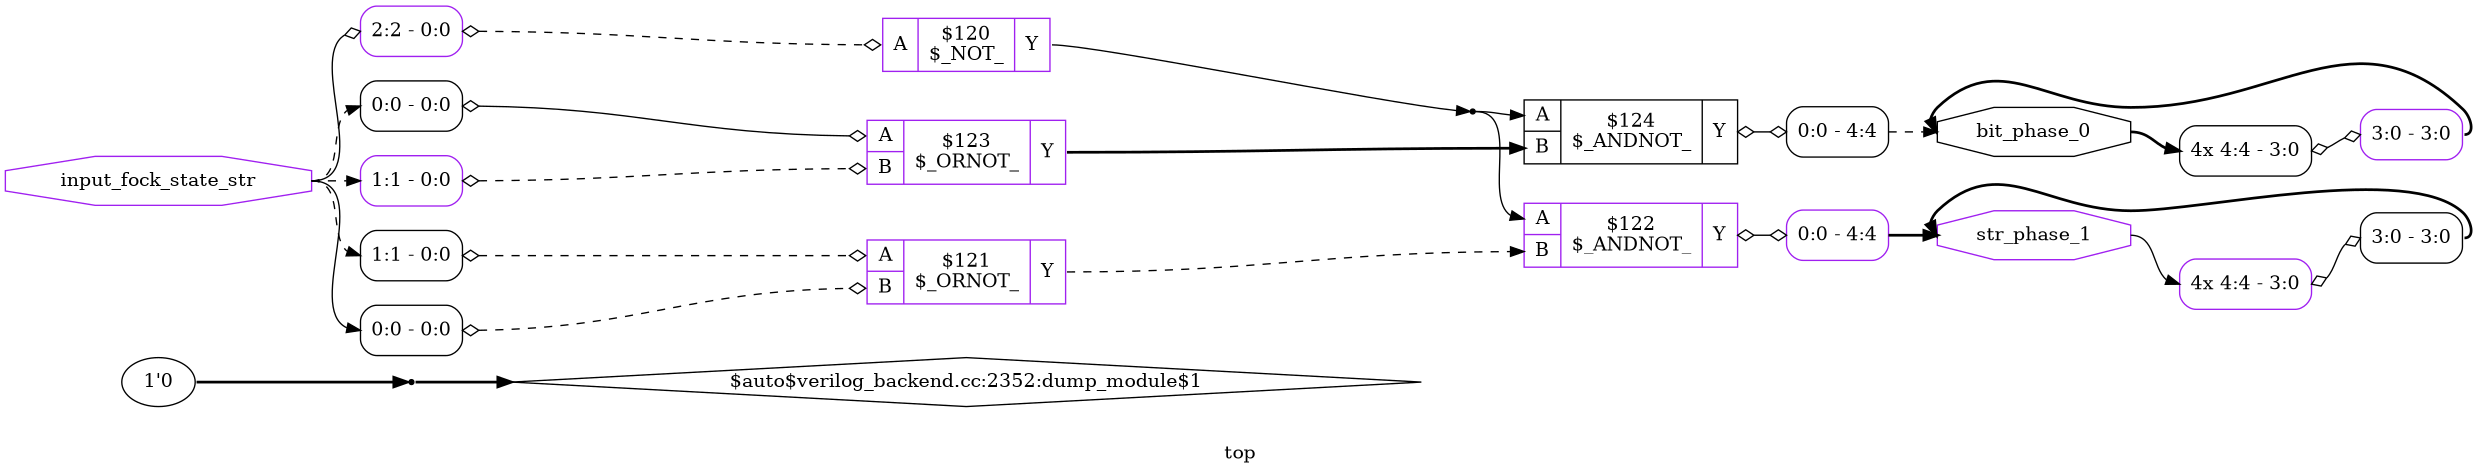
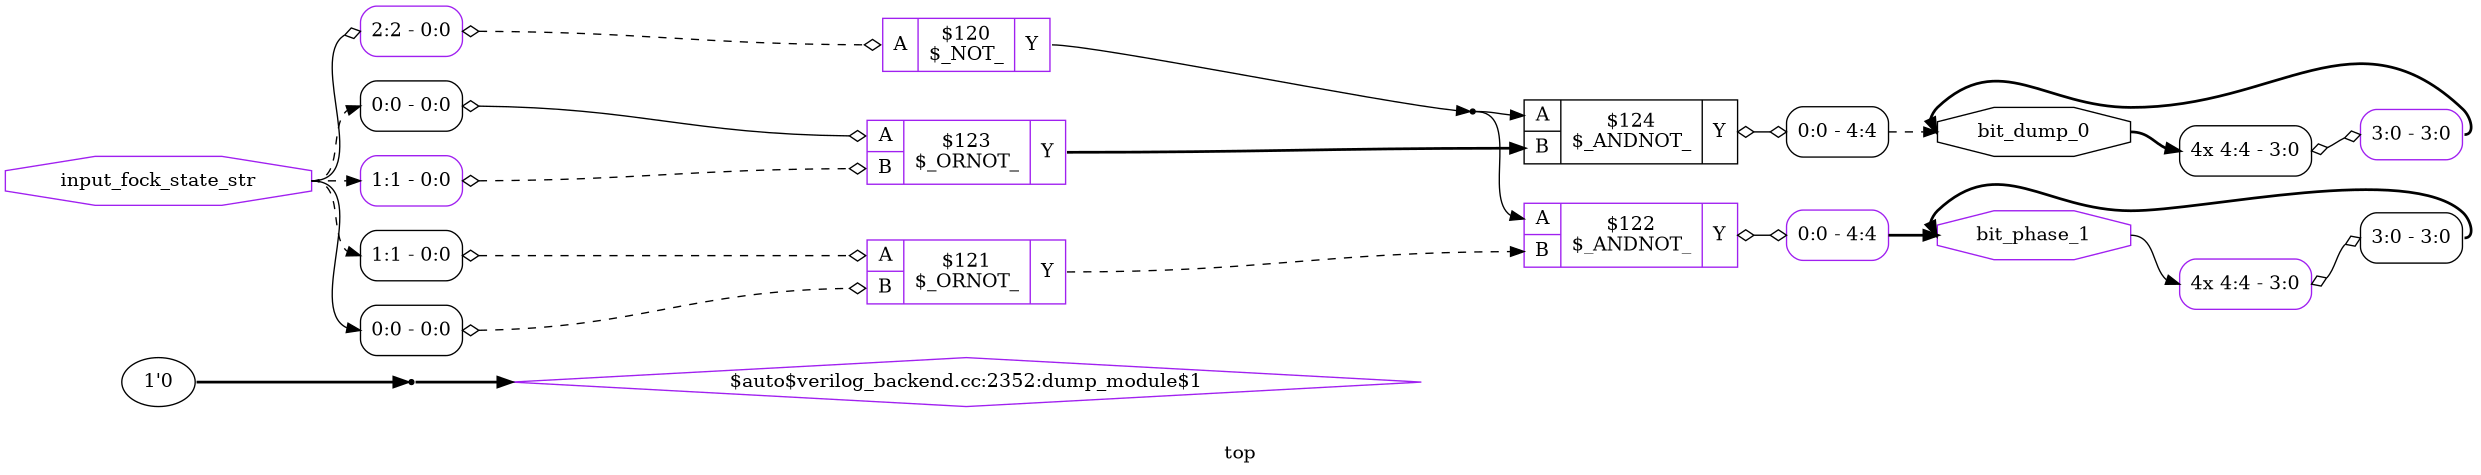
  digraph {
    label=top
    rankdir=LR
    remincross=true
    node [color=purple fontcolor=black shape=record]
    edge [color=black fontcolor=black headport=w style=solid tailport=e]
-   n4 [color=black label="$auto$verilog_backend.cc:2352:dump_module$1" shape=diamond]
-   n5 [color=black label=bit_phase_0 shape=octagon]
+   n4 [label="$auto$verilog_backend.cc:2352:dump_module$1" shape=diamond]
+   n5 [color=black label=bit_dump_0 shape=octagon]
    x9 [color=black label="<s3> 4x 4:4 - 3:0 " style=rounded]
    x10 [label="<s0> 3:0 - 3:0 " style=rounded]
-   n6 [label=str_phase_1 shape=octagon]
+   n6 [label=bit_phase_1 shape=octagon]
    x11 [label="<s3> 4x 4:4 - 3:0 " style=rounded]
    x12 [color=black label="<s0> 3:0 - 3:0 " style=rounded]
    n7 [label=input_fock_state_str shape=octagon]
    x0 [label="<s0> 2:2 - 0:0 " style=rounded]
    x1 [color=black label="<s0> 1:1 - 0:0 " style=rounded]
    x2 [color=black label="<s0> 0:0 - 0:0 " style=rounded]
    x4 [color=black label="<s0> 0:0 - 0:0 " style=rounded]
    x5 [label="<s0> 1:1 - 0:0 " style=rounded]
    c10 [label="{{<p8> A}|$120\n$_NOT_|{<p9> Y}}" fontcolor=""]
    c12 [label="{{<p8> A|<p11> B}|$121\n$_ORNOT_|{<p9> Y}}" fontcolor=""]
    c14 [label="{{<p8> A|<p11> B}|$123\n$_ORNOT_|{<p9> Y}}" fontcolor=""]
    n1 [color=black shape=point fontcolor=""]
    c13 [label="{{<p8> A|<p11> B}|$122\n$_ANDNOT_|{<p9> Y}}" fontcolor=""]
    c15 [color=black label="{{<p8> A|<p11> B}|$124\n$_ANDNOT_|{<p9> Y}}" fontcolor=""]
    x3 [label="<s0> 0:0 - 4:4 " style=rounded]
    x6 [color=black label="<s0> 0:0 - 4:4 " style=rounded]
    v7 [color=black label="1'0" fontcolor="" shape=""]
    x8 [color=black shape=point fontcolor=""]
    n5 -> x9 [headport="s3:w" style=bold]
    x9 -> x10 [arrowhead=odiamond arrowtail=odiamond dir=both]
    x10 -> n5 [style=bold tailport="s0:e"]
    n6 -> x11 [headport="s3:w"]
    x11 -> x12 [arrowhead=odiamond arrowtail=odiamond dir=both]
    x12 -> n6 [style=bold tailport="s0:e"]
    n7 -> x0 [arrowhead=odiamond headport="s0:w"]
    n7 -> x1 [headport="s0:w" style=dashed]
    n7 -> x2 [headport="s0:w"]
    n7 -> x4 [headport="s0:w" style=dashed]
    n7 -> x5 [headport="s0:w" style=dashed]
    x0 -> c10 [arrowhead=odiamond arrowtail=odiamond dir=both headport="p8:w" style=dashed]
    x1 -> c12 [arrowhead=odiamond arrowtail=odiamond dir=both headport="p8:w" style=dashed]
    x2 -> c12 [arrowhead=odiamond arrowtail=odiamond dir=both headport="p11:w" style=dashed]
    x4 -> c14 [arrowhead=odiamond arrowtail=odiamond dir=both headport="p8:w"]
    x5 -> c14 [arrowhead=odiamond arrowtail=odiamond dir=both headport="p11:w" style=dashed]
    c10 -> n1 [tailport="p9:e"]
    c12 -> c13 [headport="p11:w" style=dashed tailport="p9:e"]
    c14 -> c15 [headport="p11:w" style=bold tailport="p9:e"]
    n1 -> c13 [headport="p8:w"]
    n1 -> c15 [headport="p8:w"]
    c13 -> x3 [arrowhead=odiamond arrowtail=odiamond dir=both tailport="p9:e"]
    c15 -> x6 [arrowhead=odiamond arrowtail=odiamond dir=both tailport="p9:e"]
    x3 -> n6 [style=bold tailport="s0:e"]
    x6 -> n5 [style=dashed tailport="s0:e"]
    v7 -> x8 [style=bold]
    x8 -> n4 [style=bold]
  }
